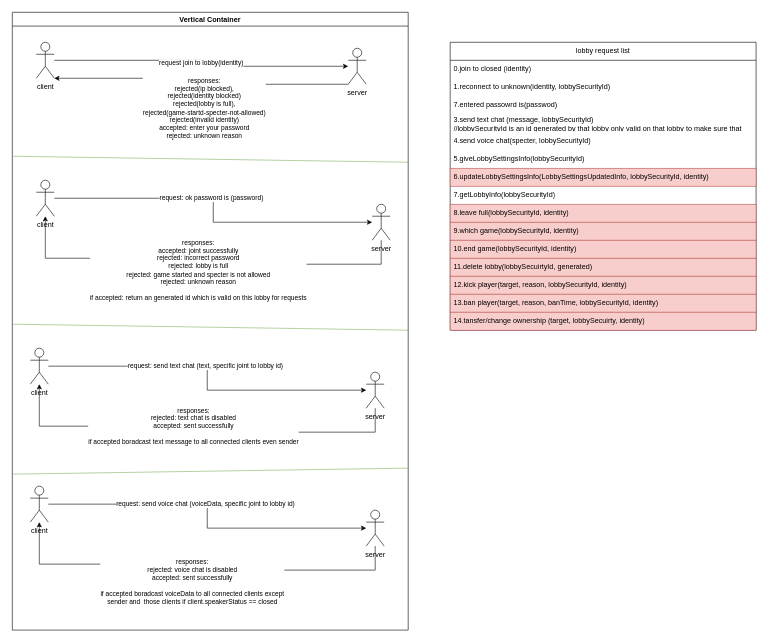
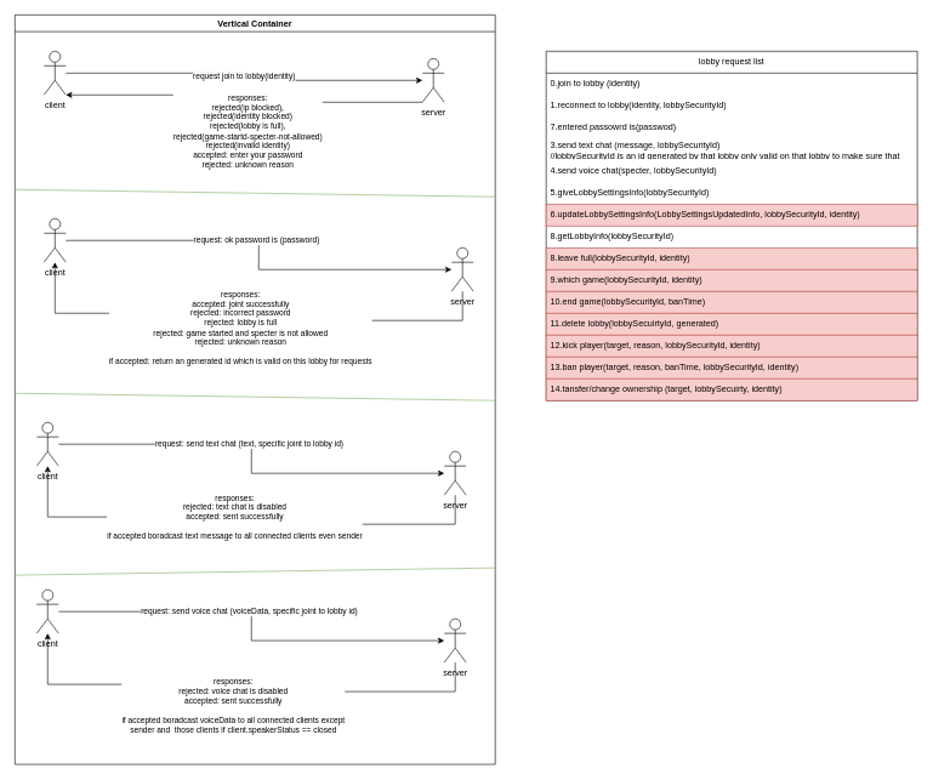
  <mxCell id="0" />
  <mxCell id="1" parent="0" />
  <mxCell id="2" value="Vertical Container" style="swimlane;whiteSpace=wrap;html=1;" vertex="1" parent="1"><mxGeometry x="20" y="20" width="660" height="1030" as="geometry" /></mxCell>
  <mxCell id="3" value="client" style="shape=umlActor;verticalLabelPosition=bottom;verticalAlign=top;html=1;outlineConnect=0;" vertex="1" parent="2"><mxGeometry x="40" y="280" width="30" height="60" as="geometry" /></mxCell>
  <mxCell id="4" value="responses:&lt;br&gt;accepted: joint successfully&lt;br&gt;rejected: incorrect password&lt;br&gt;rejected: lobby is full&lt;br&gt;rejected: game started and specter is not allowed&lt;br&gt;rejected: unknown reason&lt;br&gt;&lt;br&gt;if accepted: return an generated id which is valid on this lobby for requests" style="edgeStyle=orthogonalEdgeStyle;rounded=0;orthogonalLoop=1;jettySize=auto;html=1;" edge="1" parent="2" source="5" target="3"><mxGeometry x="0.044" y="20" relative="1" as="geometry"><Array as="points"><mxPoint x="345" y="420" /><mxPoint x="345" y="410" /></Array><mxPoint as="offset" /></mxGeometry></mxCell>
  <mxCell id="5" value="server" style="shape=umlActor;verticalLabelPosition=bottom;verticalAlign=top;html=1;outlineConnect=0;" vertex="1" parent="2"><mxGeometry x="600" y="320" width="30" height="60" as="geometry" /></mxCell>
  <mxCell id="6" value="request: ok password is (password)" style="edgeStyle=orthogonalEdgeStyle;rounded=0;orthogonalLoop=1;jettySize=auto;html=1;" edge="1" parent="2" source="3" target="5"><mxGeometry x="-0.08" relative="1" as="geometry"><mxPoint as="offset" /></mxGeometry></mxCell>
  <mxCell id="7" value="client" style="shape=umlActor;verticalLabelPosition=bottom;verticalAlign=top;html=1;outlineConnect=0;" vertex="1" parent="2"><mxGeometry x="40" y="50" width="30" height="60" as="geometry" /></mxCell>
  <mxCell id="8" value="responses:&lt;br&gt;rejected(ip blocked),&lt;br&gt;rejected(identity blocked)&lt;br&gt;rejected(lobby is full),&lt;br&gt;rejected(game-startd-specter-not-allowed)&lt;br&gt;rejected(invalid identity)&lt;br&gt;accepted: enter your password&lt;br&gt;rejected: unknown reason" style="edgeStyle=orthogonalEdgeStyle;rounded=0;orthogonalLoop=1;jettySize=auto;html=1;" edge="1" parent="2" source="9" target="7"><mxGeometry x="-0.04" y="40" relative="1" as="geometry"><Array as="points"><mxPoint x="315" y="120" /><mxPoint x="315" y="110" /></Array><mxPoint as="offset" /></mxGeometry></mxCell>
  <mxCell id="9" value="server" style="shape=umlActor;verticalLabelPosition=bottom;verticalAlign=top;html=1;outlineConnect=0;" vertex="1" parent="2"><mxGeometry x="560" y="60" width="30" height="60" as="geometry" /></mxCell>
  <mxCell id="10" value="request join to lobby(identity)" style="edgeStyle=orthogonalEdgeStyle;rounded=0;orthogonalLoop=1;jettySize=auto;html=1;" edge="1" parent="2" source="7" target="9"><mxGeometry relative="1" as="geometry" /></mxCell>
  <mxCell id="11" value="client" style="shape=umlActor;verticalLabelPosition=bottom;verticalAlign=top;html=1;outlineConnect=0;" vertex="1" parent="2"><mxGeometry x="30" y="560" width="30" height="60" as="geometry" /></mxCell>
  <mxCell id="12" value="responses:&lt;br&gt;rejected: text chat is disabled&lt;br&gt;accepted: sent successfully&lt;br&gt;&lt;br&gt;if accepted boradcast text message to all connected clients even sender" style="edgeStyle=orthogonalEdgeStyle;rounded=0;orthogonalLoop=1;jettySize=auto;html=1;" edge="1" parent="2" source="13" target="11"><mxGeometry x="0.039" relative="1" as="geometry"><Array as="points"><mxPoint x="335" y="700" /><mxPoint x="335" y="690" /></Array><mxPoint as="offset" /></mxGeometry></mxCell>
  <mxCell id="13" value="server" style="shape=umlActor;verticalLabelPosition=bottom;verticalAlign=top;html=1;outlineConnect=0;" vertex="1" parent="2"><mxGeometry x="590" y="600" width="30" height="60" as="geometry" /></mxCell>
  <mxCell id="14" value="request: send text chat (text, specific joint to lobby id)" style="edgeStyle=orthogonalEdgeStyle;rounded=0;orthogonalLoop=1;jettySize=auto;html=1;" edge="1" parent="2" source="11" target="13"><mxGeometry x="-0.08" relative="1" as="geometry"><mxPoint as="offset" /></mxGeometry></mxCell>
  <mxCell id="15" value="" style="endArrow=none;html=1;rounded=0;fillColor=#d5e8d4;strokeColor=#82b366;" edge="1" parent="2"><mxGeometry width="50" height="50" relative="1" as="geometry"><mxPoint y="520" as="sourcePoint" /><mxPoint x="660" y="530" as="targetPoint" /></mxGeometry></mxCell>
  <mxCell id="16" value="" style="endArrow=none;html=1;rounded=0;fillColor=#d5e8d4;strokeColor=#82b366;" edge="1" parent="2"><mxGeometry width="50" height="50" relative="1" as="geometry"><mxPoint y="770" as="sourcePoint" /><mxPoint x="660" y="760" as="targetPoint" /></mxGeometry></mxCell>
  <mxCell id="17" value="client" style="shape=umlActor;verticalLabelPosition=bottom;verticalAlign=top;html=1;outlineConnect=0;" vertex="1" parent="2"><mxGeometry x="30" y="790" width="30" height="60" as="geometry" /></mxCell>
  <mxCell id="18" value="responses:&lt;br&gt;rejected: voice chat is disabled&lt;br&gt;accepted: sent successfully&lt;br&gt;&lt;br&gt;if accepted boradcast voiceData to all connected clients except &lt;br&gt;sender and&amp;nbsp; those clients if client.speakerStatus == closed" style="edgeStyle=orthogonalEdgeStyle;rounded=0;orthogonalLoop=1;jettySize=auto;html=1;" edge="1" parent="2" source="19" target="17"><mxGeometry x="0.044" y="30" relative="1" as="geometry"><Array as="points"><mxPoint x="335" y="930" /><mxPoint x="335" y="920" /></Array><mxPoint as="offset" /></mxGeometry></mxCell>
  <mxCell id="19" value="server" style="shape=umlActor;verticalLabelPosition=bottom;verticalAlign=top;html=1;outlineConnect=0;" vertex="1" parent="2"><mxGeometry x="590" y="830" width="30" height="60" as="geometry" /></mxCell>
  <mxCell id="20" value="request: send voice chat (voiceData, specific joint to lobby id)" style="edgeStyle=orthogonalEdgeStyle;rounded=0;orthogonalLoop=1;jettySize=auto;html=1;" edge="1" parent="2" source="17" target="19"><mxGeometry x="-0.08" relative="1" as="geometry"><mxPoint as="offset" /></mxGeometry></mxCell>
  <mxCell id="21" value="" style="endArrow=none;html=1;rounded=0;fillColor=#d5e8d4;strokeColor=#82b366;" edge="1" parent="1"><mxGeometry width="50" height="50" relative="1" as="geometry"><mxPoint x="20" y="260" as="sourcePoint" /><mxPoint x="680" y="270" as="targetPoint" /></mxGeometry></mxCell>
  <mxCell id="22" value="lobby request list" style="swimlane;fontStyle=0;childLayout=stackLayout;horizontal=1;startSize=30;horizontalStack=0;resizeParent=1;resizeParentMax=0;resizeLast=0;collapsible=1;marginBottom=0;whiteSpace=wrap;html=1;" vertex="1" parent="1"><mxGeometry x="750" y="70" width="510" height="480" as="geometry" /></mxCell>
- <mxCell id="23" value="0.join to closed (identity)" style="text;strokeColor=none;fillColor=none;align=left;verticalAlign=middle;spacingLeft=4;spacingRight=4;overflow=hidden;points=[[0,0.5],[1,0.5]];portConstraint=eastwest;rotatable=0;whiteSpace=wrap;html=1;" vertex="1" parent="22"><mxGeometry y="30" width="510" height="30" as="geometry" /></mxCell>
- <mxCell id="24" value="1.reconnect to unknown(identity, lobbySecurityId)" style="text;strokeColor=none;fillColor=none;align=left;verticalAlign=middle;spacingLeft=4;spacingRight=4;overflow=hidden;points=[[0,0.5],[1,0.5]];portConstraint=eastwest;rotatable=0;whiteSpace=wrap;html=1;" vertex="1" parent="22"><mxGeometry y="60" width="510" height="30" as="geometry" /></mxCell>
+ <mxCell id="23" value="0.join to lobby (identity)" style="text;strokeColor=none;fillColor=none;align=left;verticalAlign=middle;spacingLeft=4;spacingRight=4;overflow=hidden;points=[[0,0.5],[1,0.5]];portConstraint=eastwest;rotatable=0;whiteSpace=wrap;html=1;" vertex="1" parent="22"><mxGeometry y="30" width="510" height="30" as="geometry" /></mxCell>
+ <mxCell id="24" value="1.reconnect to lobby(identity, lobbySecurityId)" style="text;strokeColor=none;fillColor=none;align=left;verticalAlign=middle;spacingLeft=4;spacingRight=4;overflow=hidden;points=[[0,0.5],[1,0.5]];portConstraint=eastwest;rotatable=0;whiteSpace=wrap;html=1;" vertex="1" parent="22"><mxGeometry y="60" width="510" height="30" as="geometry" /></mxCell>
  <mxCell id="25" value="7.entered passowrd is(passwod)" style="text;strokeColor=none;fillColor=none;align=left;verticalAlign=middle;spacingLeft=4;spacingRight=4;overflow=hidden;points=[[0,0.5],[1,0.5]];portConstraint=eastwest;rotatable=0;whiteSpace=wrap;html=1;" vertex="1" parent="22"><mxGeometry y="90" width="510" height="30" as="geometry" /></mxCell>
  <mxCell id="26" value="3.send text chat (message, lobbySecurityId)&lt;br&gt;//lobbySecurityId is an id generated by that lobby only valid on that lobby to make sure that client is same as authicationed" style="text;strokeColor=none;fillColor=none;align=left;verticalAlign=middle;spacingLeft=4;spacingRight=4;overflow=hidden;points=[[0,0.5],[1,0.5]];portConstraint=eastwest;rotatable=0;whiteSpace=wrap;html=1;" vertex="1" parent="22"><mxGeometry y="120" width="510" height="30" as="geometry" /></mxCell>
  <mxCell id="27" value="4.send voice chat(specter, lobbySecurityId)" style="text;strokeColor=none;fillColor=none;align=left;verticalAlign=middle;spacingLeft=4;spacingRight=4;overflow=hidden;points=[[0,0.5],[1,0.5]];portConstraint=eastwest;rotatable=0;whiteSpace=wrap;html=1;" vertex="1" parent="22"><mxGeometry y="150" width="510" height="30" as="geometry" /></mxCell>
  <mxCell id="28" value="5.giveLobbySettingsInfo(lobbySecurityId)" style="text;strokeColor=none;fillColor=none;align=left;verticalAlign=middle;spacingLeft=4;spacingRight=4;overflow=hidden;points=[[0,0.5],[1,0.5]];portConstraint=eastwest;rotatable=0;whiteSpace=wrap;html=1;" vertex="1" parent="22"><mxGeometry y="180" width="510" height="30" as="geometry" /></mxCell>
  <mxCell id="29" value="6.updateLobbySettingsInfo(LobbySettingsUpdatedInfo, lobbySecurityId, identity)" style="text;strokeColor=#b85450;fillColor=#f8cecc;align=left;verticalAlign=middle;spacingLeft=4;spacingRight=4;overflow=hidden;points=[[0,0.5],[1,0.5]];portConstraint=eastwest;rotatable=0;whiteSpace=wrap;html=1;" vertex="1" parent="22"><mxGeometry y="210" width="510" height="30" as="geometry" /></mxCell>
- <mxCell id="30" value="7.getLobbyInfo(lobbySecurityId)" style="text;strokeColor=none;fillColor=none;align=left;verticalAlign=middle;spacingLeft=4;spacingRight=4;overflow=hidden;points=[[0,0.5],[1,0.5]];portConstraint=eastwest;rotatable=0;whiteSpace=wrap;html=1;" vertex="1" parent="22"><mxGeometry y="240" width="510" height="30" as="geometry" /></mxCell>
+ <mxCell id="30" value="8.getLobbyInfo(lobbySecurityId)" style="text;strokeColor=none;fillColor=none;align=left;verticalAlign=middle;spacingLeft=4;spacingRight=4;overflow=hidden;points=[[0,0.5],[1,0.5]];portConstraint=eastwest;rotatable=0;whiteSpace=wrap;html=1;" vertex="1" parent="22"><mxGeometry y="240" width="510" height="30" as="geometry" /></mxCell>
  <mxCell id="31" value="8.leave full(lobbySecurityId, identity)" style="text;strokeColor=#b85450;fillColor=#f8cecc;align=left;verticalAlign=middle;spacingLeft=4;spacingRight=4;overflow=hidden;points=[[0,0.5],[1,0.5]];portConstraint=eastwest;rotatable=0;whiteSpace=wrap;html=1;" vertex="1" parent="22"><mxGeometry y="270" width="510" height="30" as="geometry" /></mxCell>
  <mxCell id="32" value="9.which game(lobbySecurityId, identity)" style="text;strokeColor=#b85450;fillColor=#f8cecc;align=left;verticalAlign=middle;spacingLeft=4;spacingRight=4;overflow=hidden;points=[[0,0.5],[1,0.5]];portConstraint=eastwest;rotatable=0;whiteSpace=wrap;html=1;" vertex="1" parent="22"><mxGeometry y="300" width="510" height="30" as="geometry" /></mxCell>
- <mxCell id="33" value="10.end game(lobbySecurityId, identity)" style="text;strokeColor=#b85450;fillColor=#f8cecc;align=left;verticalAlign=middle;spacingLeft=4;spacingRight=4;overflow=hidden;points=[[0,0.5],[1,0.5]];portConstraint=eastwest;rotatable=0;whiteSpace=wrap;html=1;" vertex="1" parent="22"><mxGeometry y="330" width="510" height="30" as="geometry" /></mxCell>
+ <mxCell id="33" value="10.end game(lobbySecurityId, banTime)" style="text;strokeColor=#b85450;fillColor=#f8cecc;align=left;verticalAlign=middle;spacingLeft=4;spacingRight=4;overflow=hidden;points=[[0,0.5],[1,0.5]];portConstraint=eastwest;rotatable=0;whiteSpace=wrap;html=1;" vertex="1" parent="22"><mxGeometry y="330" width="510" height="30" as="geometry" /></mxCell>
  <mxCell id="34" value="11.delete lobby(lobbySecuirtyId, generated)" style="text;strokeColor=#b85450;fillColor=#f8cecc;align=left;verticalAlign=middle;spacingLeft=4;spacingRight=4;overflow=hidden;points=[[0,0.5],[1,0.5]];portConstraint=eastwest;rotatable=0;whiteSpace=wrap;html=1;" vertex="1" parent="22"><mxGeometry y="360" width="510" height="30" as="geometry" /></mxCell>
  <mxCell id="35" value="12.kick player(target, reason, lobbySecurityId, identity)" style="text;strokeColor=#b85450;fillColor=#f8cecc;align=left;verticalAlign=middle;spacingLeft=4;spacingRight=4;overflow=hidden;points=[[0,0.5],[1,0.5]];portConstraint=eastwest;rotatable=0;whiteSpace=wrap;html=1;" vertex="1" parent="22"><mxGeometry y="390" width="510" height="30" as="geometry" /></mxCell>
  <mxCell id="36" value="13.ban player(target, reason, banTime, lobbySecurityId, identity)" style="text;strokeColor=#b85450;fillColor=#f8cecc;align=left;verticalAlign=middle;spacingLeft=4;spacingRight=4;overflow=hidden;points=[[0,0.5],[1,0.5]];portConstraint=eastwest;rotatable=0;whiteSpace=wrap;html=1;" vertex="1" parent="22"><mxGeometry y="420" width="510" height="30" as="geometry" /></mxCell>
  <mxCell id="37" value="14.tansfer/change ownership (target, lobbySecuirty, identity)" style="text;strokeColor=#b85450;fillColor=#f8cecc;align=left;verticalAlign=middle;spacingLeft=4;spacingRight=4;overflow=hidden;points=[[0,0.5],[1,0.5]];portConstraint=eastwest;rotatable=0;whiteSpace=wrap;html=1;" vertex="1" parent="22"><mxGeometry y="450" width="510" height="30" as="geometry" /></mxCell>
